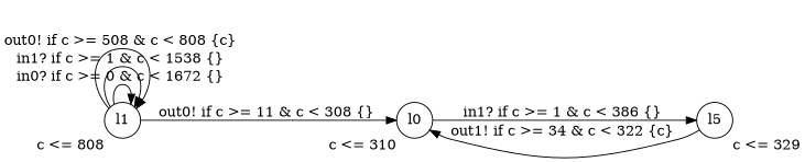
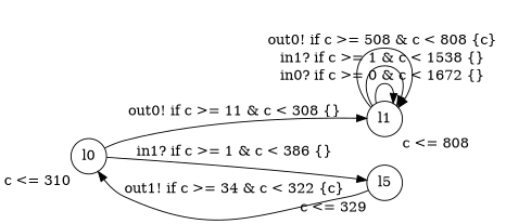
  digraph {
    rankdir=LR
    node [margin=0 shape=circle]
    n1 [label=l0 xlabel="c <= 310"]
    n2 [label=l1 xlabel="c <= 808"]
    n3 [label=l5 xlabel="c <= 329"]
-   n2 -> n1 [label="out0! if c >= 11 & c < 308 {} "]
+   n1 -> n2 [label="out0! if c >= 11 & c < 308 {} "]
    n1 -> n3 [label="in1? if c >= 1 & c < 386 {} "]
    n2 -> n2 [label="in0? if c >= 0 & c < 1672 {} "]
    n2 -> n2 [label="in1? if c >= 1 & c < 1538 {} "]
    n2 -> n2 [label="out0! if c >= 508 & c < 808 {c} "]
    n3 -> n1 [label="out1! if c >= 34 & c < 322 {c} "]
  }
